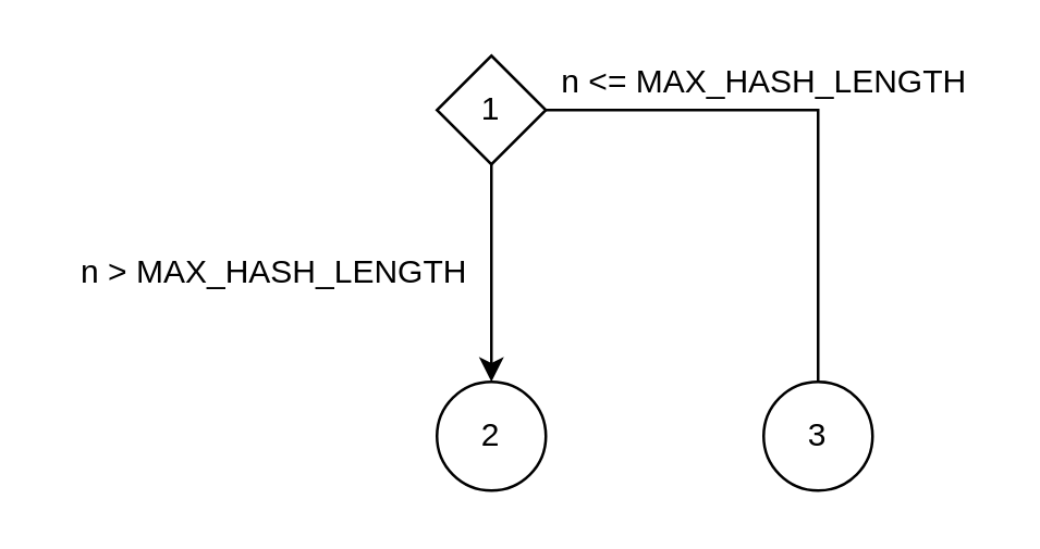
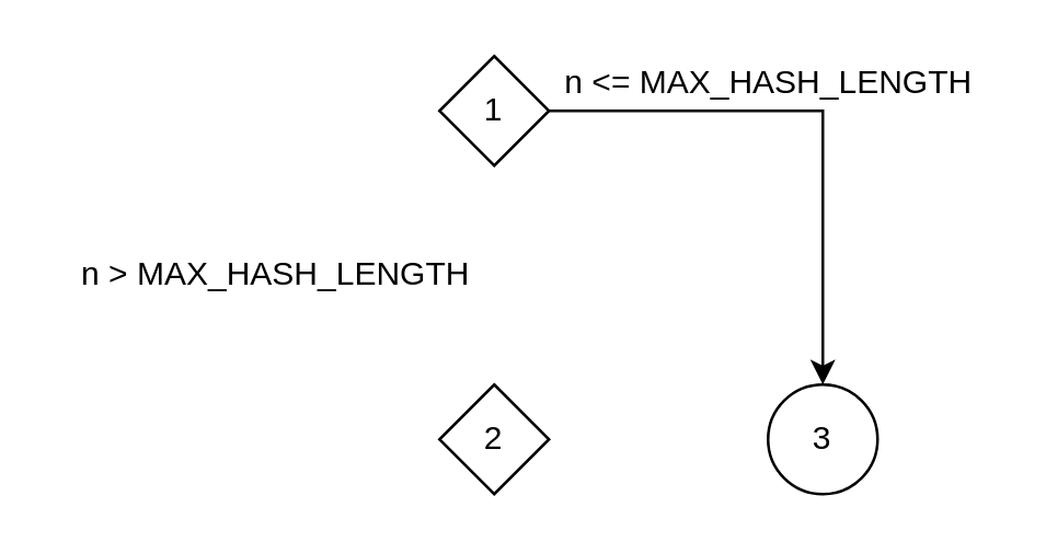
  <mxCell id="0" />
  <mxCell id="1" parent="0" />
- <mxCell id="2" style="edgeStyle=orthogonalEdgeStyle;rounded=0;orthogonalLoop=1;jettySize=auto;html=1;exitX=0.5;exitY=1;exitDx=0;exitDy=0;entryX=0.5;entryY=0;entryDx=0;entryDy=0;" edge="1" parent="1" source="4" target="5"><mxGeometry relative="1" as="geometry" /></mxCell>
- <mxCell id="3" style="edgeStyle=orthogonalEdgeStyle;rounded=0;orthogonalLoop=1;jettySize=auto;html=1;exitX=1;exitY=0.5;exitDx=0;exitDy=0;entryX=0.5;entryY=0;entryDx=0;entryDy=0;endArrow=none;" edge="1" parent="1" source="4" target="6"><mxGeometry relative="1" as="geometry" /></mxCell>
+ <mxCell id="3" style="edgeStyle=orthogonalEdgeStyle;rounded=0;orthogonalLoop=1;jettySize=auto;html=1;exitX=1;exitY=0.5;exitDx=0;exitDy=0;entryX=0.5;entryY=0;entryDx=0;entryDy=0;" edge="1" parent="1" source="4" target="6"><mxGeometry relative="1" as="geometry" /></mxCell>
  <mxCell id="4" value="1" style="rhombus;whiteSpace=wrap;html=1;aspect=fixed;" vertex="1" parent="1"><mxGeometry x="160" y="20" width="40" height="40" as="geometry" /></mxCell>
- <mxCell id="5" value="2" style="ellipse;whiteSpace=wrap;html=1;aspect=fixed;" vertex="1" parent="1"><mxGeometry x="160" y="140" width="40" height="40" as="geometry" /></mxCell>
+ <mxCell id="5" value="2" style="rhombus;whiteSpace=wrap;html=1;aspect=fixed;" vertex="1" parent="1"><mxGeometry x="160" y="140" width="40" height="40" as="geometry" /></mxCell>
  <mxCell id="6" value="3" style="ellipse;whiteSpace=wrap;html=1;aspect=fixed;" vertex="1" parent="1"><mxGeometry x="280" y="140" width="40" height="40" as="geometry" /></mxCell>
  <mxCell id="7" value="n &amp;gt; MAX_HASH_LENGTH" style="text;html=1;align=center;verticalAlign=middle;resizable=0;points=[];autosize=1;" vertex="1" parent="1"><mxGeometry x="20" y="90" width="160" height="20" as="geometry" /></mxCell>
  <mxCell id="8" value="n &amp;lt;= MAX_HASH_LENGTH" style="text;html=1;align=center;verticalAlign=middle;resizable=0;points=[];autosize=1;" vertex="1" parent="1"><mxGeometry x="200" y="20" width="160" height="20" as="geometry" /></mxCell>
